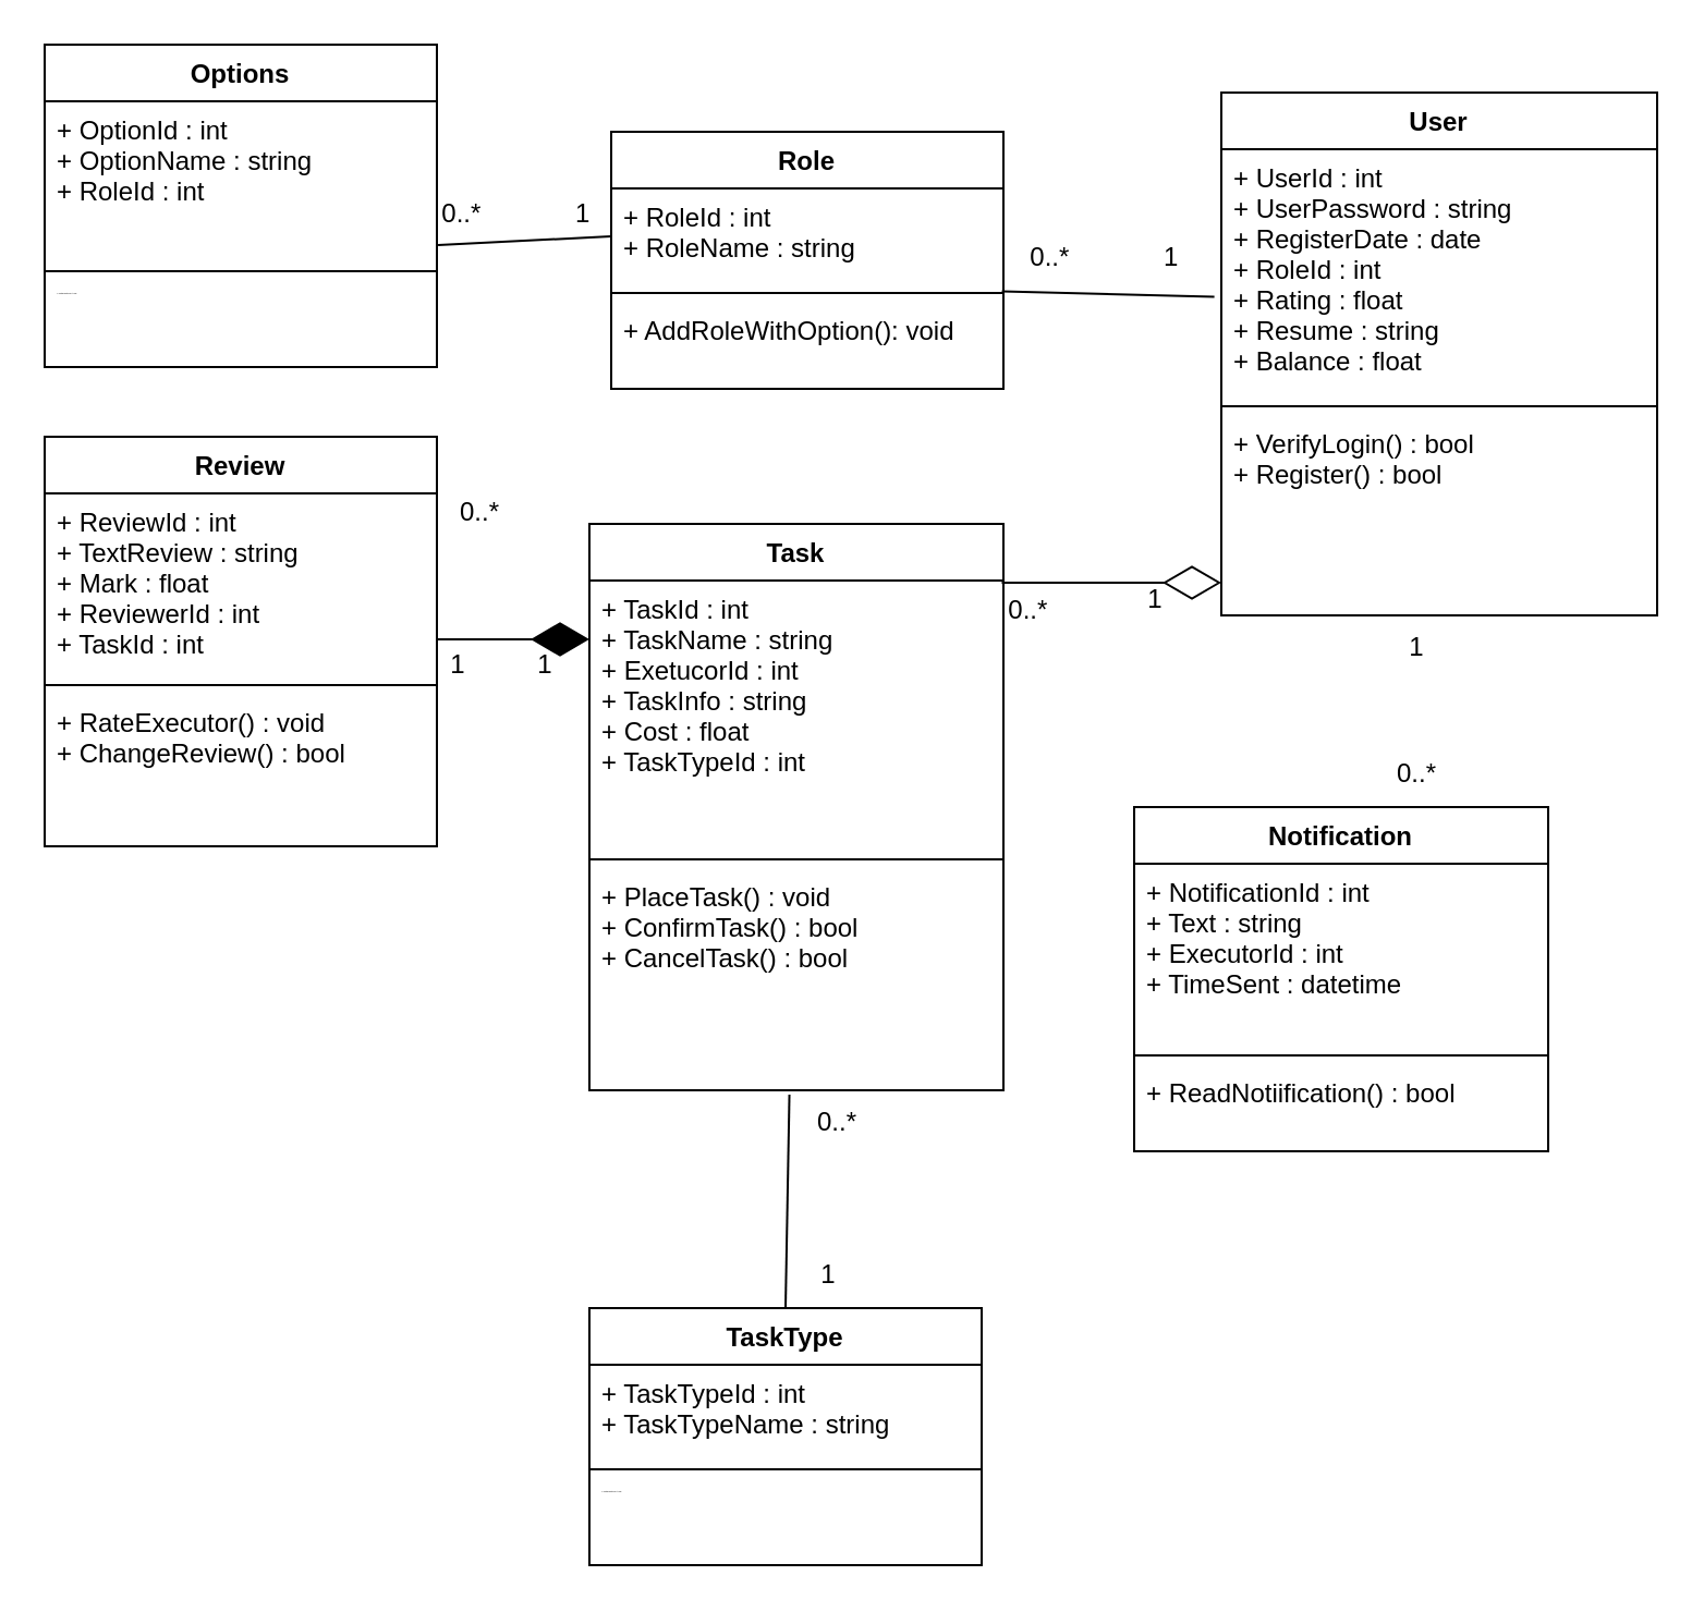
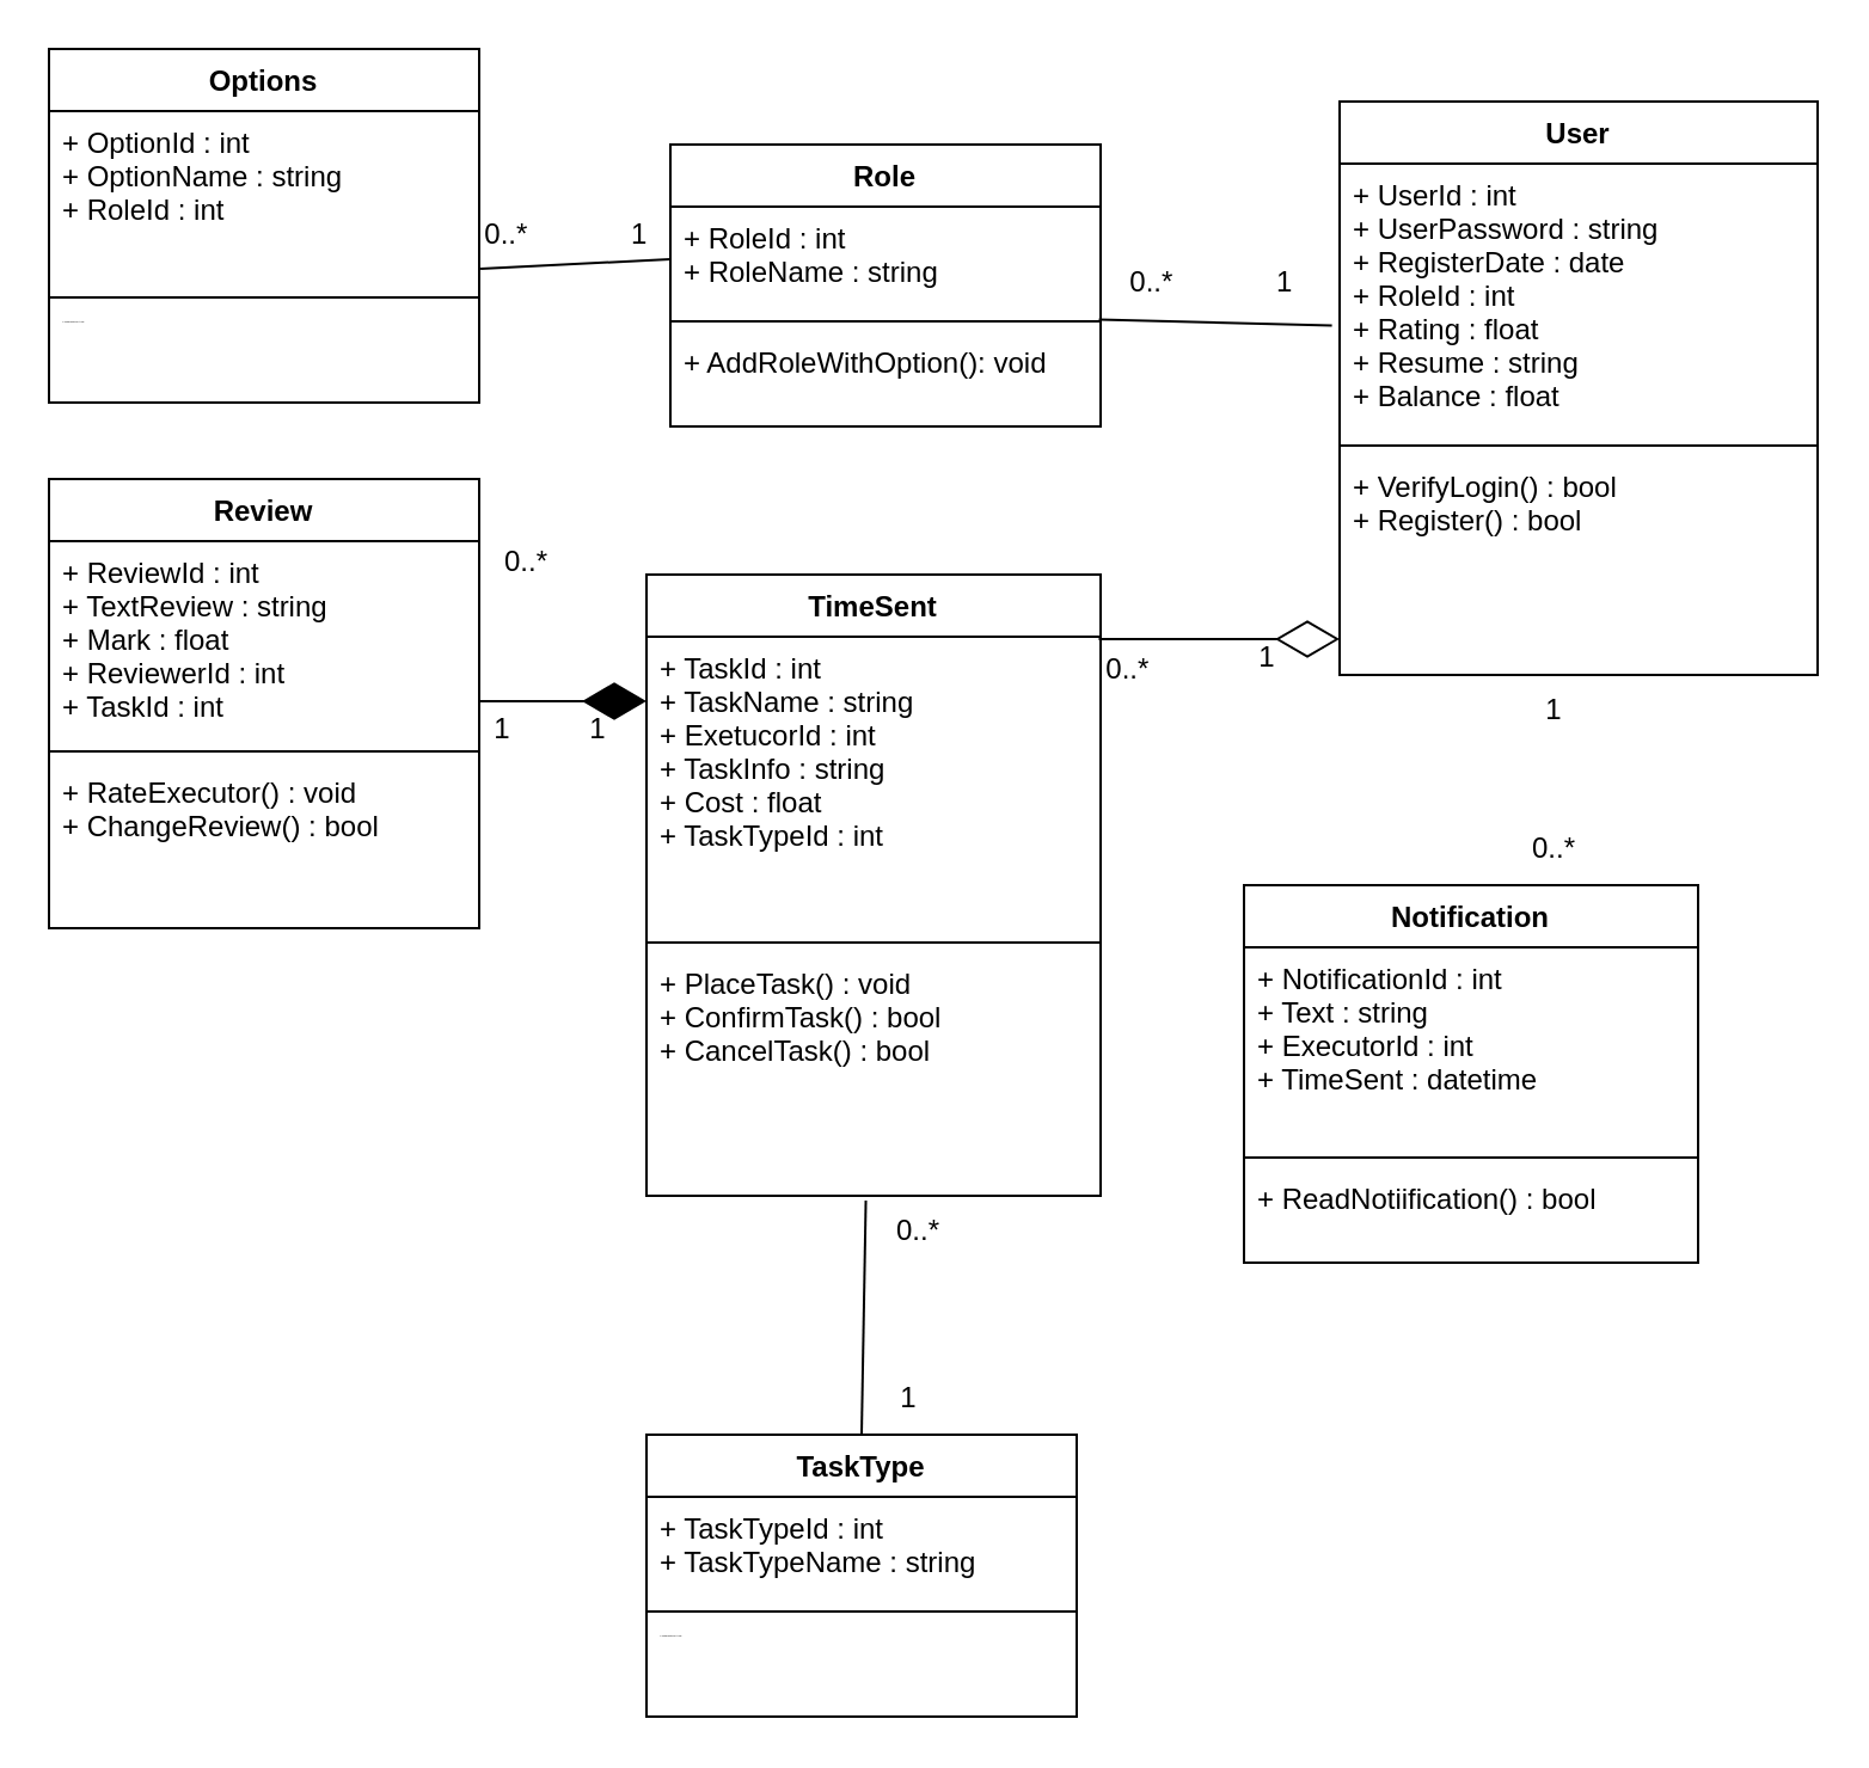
  <mxCell id="0" />
  <mxCell id="1" parent="0" />
  <mxCell id="2" value="Options" style="swimlane;fontStyle=1;align=center;verticalAlign=top;childLayout=stackLayout;horizontal=1;startSize=26;horizontalStack=0;resizeParent=1;resizeParentMax=0;resizeLast=0;collapsible=1;marginBottom=0;" vertex="1" parent="1"><mxGeometry x="20" y="20" width="180" height="148" as="geometry" /></mxCell>
  <mxCell id="3" value="+ OptionId : int&#10;+ OptionName : string&#10;+ RoleId : int" style="text;strokeColor=none;fillColor=none;align=left;verticalAlign=top;spacingLeft=4;spacingRight=4;overflow=hidden;rotatable=0;points=[[0,0.5],[1,0.5]];portConstraint=eastwest;" vertex="1" parent="2"><mxGeometry y="26" width="180" height="74" as="geometry" /></mxCell>
  <mxCell id="4" value="" style="line;strokeWidth=1;fillColor=none;align=left;verticalAlign=middle;spacingTop=-1;spacingLeft=3;spacingRight=3;rotatable=0;labelPosition=right;points=[];portConstraint=eastwest;strokeColor=inherit;" vertex="1" parent="2"><mxGeometry y="100" width="180" height="8" as="geometry" /></mxCell>
  <mxCell id="5" value="+ method(type): type" style="text;strokeColor=none;fillColor=none;align=left;verticalAlign=top;spacingLeft=4;spacingRight=4;overflow=hidden;rotatable=0;points=[[0,0.5],[1,0.5]];portConstraint=eastwest;fontSize=1;" vertex="1" parent="2"><mxGeometry y="108" width="180" height="40" as="geometry" /></mxCell>
  <mxCell id="6" value="Role" style="swimlane;fontStyle=1;align=center;verticalAlign=top;childLayout=stackLayout;horizontal=1;startSize=26;horizontalStack=0;resizeParent=1;resizeParentMax=0;resizeLast=0;collapsible=1;marginBottom=0;" vertex="1" parent="1"><mxGeometry x="280" y="60" width="180" height="118" as="geometry" /></mxCell>
  <mxCell id="7" value="+ RoleId : int&#10;+ RoleName : string" style="text;strokeColor=none;fillColor=none;align=left;verticalAlign=top;spacingLeft=4;spacingRight=4;overflow=hidden;rotatable=0;points=[[0,0.5],[1,0.5]];portConstraint=eastwest;" vertex="1" parent="6"><mxGeometry y="26" width="180" height="44" as="geometry" /></mxCell>
  <mxCell id="8" value="" style="line;strokeWidth=1;fillColor=none;align=left;verticalAlign=middle;spacingTop=-1;spacingLeft=3;spacingRight=3;rotatable=0;labelPosition=right;points=[];portConstraint=eastwest;strokeColor=inherit;" vertex="1" parent="6"><mxGeometry y="70" width="180" height="8" as="geometry" /></mxCell>
  <mxCell id="9" value="+ AddRoleWithOption(): void" style="text;strokeColor=none;fillColor=none;align=left;verticalAlign=top;spacingLeft=4;spacingRight=4;overflow=hidden;rotatable=0;points=[[0,0.5],[1,0.5]];portConstraint=eastwest;fontSize=12;" vertex="1" parent="6"><mxGeometry y="78" width="180" height="40" as="geometry" /></mxCell>
  <mxCell id="10" value="User" style="swimlane;fontStyle=1;align=center;verticalAlign=top;childLayout=stackLayout;horizontal=1;startSize=26;horizontalStack=0;resizeParent=1;resizeParentMax=0;resizeLast=0;collapsible=1;marginBottom=0;" vertex="1" parent="1"><mxGeometry x="560" y="42" width="200" height="240" as="geometry" /></mxCell>
  <mxCell id="11" value="+ UserId : int&#10;+ UserPassword : string&#10;+ RegisterDate : date&#10;+ RoleId : int&#10;+ Rating : float&#10;+ Resume : string&#10;+ Balance : float" style="text;strokeColor=none;fillColor=none;align=left;verticalAlign=top;spacingLeft=4;spacingRight=4;overflow=hidden;rotatable=0;points=[[0,0.5],[1,0.5]];portConstraint=eastwest;" vertex="1" parent="10"><mxGeometry y="26" width="200" height="114" as="geometry" /></mxCell>
  <mxCell id="12" value="" style="line;strokeWidth=1;fillColor=none;align=left;verticalAlign=middle;spacingTop=-1;spacingLeft=3;spacingRight=3;rotatable=0;labelPosition=right;points=[];portConstraint=eastwest;strokeColor=inherit;" vertex="1" parent="10"><mxGeometry y="140" width="200" height="8" as="geometry" /></mxCell>
  <mxCell id="13" value="+ VerifyLogin() : bool&#10;+ Register() : bool" style="text;strokeColor=none;fillColor=none;align=left;verticalAlign=top;spacingLeft=4;spacingRight=4;overflow=hidden;rotatable=0;points=[[0,0.5],[1,0.5]];portConstraint=eastwest;fontSize=12;" vertex="1" parent="10"><mxGeometry y="148" width="200" height="92" as="geometry" /></mxCell>
  <mxCell id="14" value="" style="endArrow=diamondThin;endFill=0;endSize=24;html=1;rounded=0;fontSize=12;exitX=0.996;exitY=0.008;exitDx=0;exitDy=0;exitPerimeter=0;" edge="1" parent="10" source="20"><mxGeometry width="160" relative="1" as="geometry"><mxPoint x="-90" y="228" as="sourcePoint" /><mxPoint y="225" as="targetPoint" /></mxGeometry></mxCell>
  <mxCell id="15" value="Review" style="swimlane;fontStyle=1;align=center;verticalAlign=top;childLayout=stackLayout;horizontal=1;startSize=26;horizontalStack=0;resizeParent=1;resizeParentMax=0;resizeLast=0;collapsible=1;marginBottom=0;" vertex="1" parent="1"><mxGeometry x="20" y="200" width="180" height="188" as="geometry" /></mxCell>
  <mxCell id="16" value="+ ReviewId : int&#10;+ TextReview : string    &#10;+ Mark : float&#10;+ ReviewerId : int&#10;+ TaskId : int" style="text;strokeColor=none;fillColor=none;align=left;verticalAlign=top;spacingLeft=4;spacingRight=4;overflow=hidden;rotatable=0;points=[[0,0.5],[1,0.5]];portConstraint=eastwest;" vertex="1" parent="15"><mxGeometry y="26" width="180" height="84" as="geometry" /></mxCell>
  <mxCell id="17" value="" style="line;strokeWidth=1;fillColor=none;align=left;verticalAlign=middle;spacingTop=-1;spacingLeft=3;spacingRight=3;rotatable=0;labelPosition=right;points=[];portConstraint=eastwest;strokeColor=inherit;" vertex="1" parent="15"><mxGeometry y="110" width="180" height="8" as="geometry" /></mxCell>
  <mxCell id="18" value="+ RateExecutor() : void&#10;+ ChangeReview() : bool" style="text;strokeColor=none;fillColor=none;align=left;verticalAlign=top;spacingLeft=4;spacingRight=4;overflow=hidden;rotatable=0;points=[[0,0.5],[1,0.5]];portConstraint=eastwest;fontSize=12;" vertex="1" parent="15"><mxGeometry y="118" width="180" height="70" as="geometry" /></mxCell>
- <mxCell id="19" value="Task" style="swimlane;fontStyle=1;align=center;verticalAlign=top;childLayout=stackLayout;horizontal=1;startSize=26;horizontalStack=0;resizeParent=1;resizeParentMax=0;resizeLast=0;collapsible=1;marginBottom=0;" vertex="1" parent="1"><mxGeometry x="270" y="240" width="190" height="260" as="geometry" /></mxCell>
+ <mxCell id="19" value="TimeSent" style="swimlane;fontStyle=1;align=center;verticalAlign=top;childLayout=stackLayout;horizontal=1;startSize=26;horizontalStack=0;resizeParent=1;resizeParentMax=0;resizeLast=0;collapsible=1;marginBottom=0;" vertex="1" parent="1"><mxGeometry x="270" y="240" width="190" height="260" as="geometry" /></mxCell>
  <mxCell id="20" value="+ TaskId : int&#10;+ TaskName : string&#10;+ ExetucorId : int&#10;+ TaskInfo : string&#10;+ Cost : float&#10;+ TaskTypeId : int&#10;" style="text;strokeColor=none;fillColor=none;align=left;verticalAlign=top;spacingLeft=4;spacingRight=4;overflow=hidden;rotatable=0;points=[[0,0.5],[1,0.5]];portConstraint=eastwest;" vertex="1" parent="19"><mxGeometry y="26" width="190" height="124" as="geometry" /></mxCell>
  <mxCell id="21" value="" style="line;strokeWidth=1;fillColor=none;align=left;verticalAlign=middle;spacingTop=-1;spacingLeft=3;spacingRight=3;rotatable=0;labelPosition=right;points=[];portConstraint=eastwest;strokeColor=inherit;" vertex="1" parent="19"><mxGeometry y="150" width="190" height="8" as="geometry" /></mxCell>
  <mxCell id="22" value="+ PlaceTask() : void&#10;+ ConfirmTask() : bool&#10;+ CancelTask() : bool" style="text;strokeColor=none;fillColor=none;align=left;verticalAlign=top;spacingLeft=4;spacingRight=4;overflow=hidden;rotatable=0;points=[[0,0.5],[1,0.5]];portConstraint=eastwest;fontSize=12;" vertex="1" parent="19"><mxGeometry y="158" width="190" height="102" as="geometry" /></mxCell>
  <mxCell id="23" value="Notification" style="swimlane;fontStyle=1;align=center;verticalAlign=top;childLayout=stackLayout;horizontal=1;startSize=26;horizontalStack=0;resizeParent=1;resizeParentMax=0;resizeLast=0;collapsible=1;marginBottom=0;" vertex="1" parent="1"><mxGeometry x="520" y="370" width="190" height="158" as="geometry" /></mxCell>
  <mxCell id="24" value="+ NotificationId : int&#10;+ Text : string&#10;+ ExecutorId : int&#10;+ TimeSent : datetime" style="text;strokeColor=none;fillColor=none;align=left;verticalAlign=top;spacingLeft=4;spacingRight=4;overflow=hidden;rotatable=0;points=[[0,0.5],[1,0.5]];portConstraint=eastwest;" vertex="1" parent="23"><mxGeometry y="26" width="190" height="84" as="geometry" /></mxCell>
  <mxCell id="25" value="" style="line;strokeWidth=1;fillColor=none;align=left;verticalAlign=middle;spacingTop=-1;spacingLeft=3;spacingRight=3;rotatable=0;labelPosition=right;points=[];portConstraint=eastwest;strokeColor=inherit;" vertex="1" parent="23"><mxGeometry y="110" width="190" height="8" as="geometry" /></mxCell>
  <mxCell id="26" value="+ ReadNotiification() : bool" style="text;strokeColor=none;fillColor=none;align=left;verticalAlign=top;spacingLeft=4;spacingRight=4;overflow=hidden;rotatable=0;points=[[0,0.5],[1,0.5]];portConstraint=eastwest;fontSize=12;" vertex="1" parent="23"><mxGeometry y="118" width="190" height="40" as="geometry" /></mxCell>
  <mxCell id="27" value="TaskType" style="swimlane;fontStyle=1;align=center;verticalAlign=top;childLayout=stackLayout;horizontal=1;startSize=26;horizontalStack=0;resizeParent=1;resizeParentMax=0;resizeLast=0;collapsible=1;marginBottom=0;" vertex="1" parent="1"><mxGeometry x="270" y="600" width="180" height="118" as="geometry" /></mxCell>
  <mxCell id="28" value="+ TaskTypeId : int&#10;+ TaskTypeName : string" style="text;strokeColor=none;fillColor=none;align=left;verticalAlign=top;spacingLeft=4;spacingRight=4;overflow=hidden;rotatable=0;points=[[0,0.5],[1,0.5]];portConstraint=eastwest;" vertex="1" parent="27"><mxGeometry y="26" width="180" height="44" as="geometry" /></mxCell>
  <mxCell id="29" value="" style="line;strokeWidth=1;fillColor=none;align=left;verticalAlign=middle;spacingTop=-1;spacingLeft=3;spacingRight=3;rotatable=0;labelPosition=right;points=[];portConstraint=eastwest;strokeColor=inherit;" vertex="1" parent="27"><mxGeometry y="70" width="180" height="8" as="geometry" /></mxCell>
  <mxCell id="30" value="+ method(type): type" style="text;strokeColor=none;fillColor=none;align=left;verticalAlign=top;spacingLeft=4;spacingRight=4;overflow=hidden;rotatable=0;points=[[0,0.5],[1,0.5]];portConstraint=eastwest;fontSize=1;" vertex="1" parent="27"><mxGeometry y="78" width="180" height="40" as="geometry" /></mxCell>
  <mxCell id="31" value="" style="endArrow=none;html=1;rounded=0;fontSize=12;exitX=1.003;exitY=0.892;exitDx=0;exitDy=0;exitPerimeter=0;entryX=0;entryY=0.5;entryDx=0;entryDy=0;" edge="1" parent="1" source="3" target="7"><mxGeometry width="50" height="50" relative="1" as="geometry"><mxPoint x="360" y="380" as="sourcePoint" /><mxPoint x="410" y="330" as="targetPoint" /></mxGeometry></mxCell>
  <mxCell id="32" value="0..*&amp;nbsp; &amp;nbsp; &amp;nbsp; &amp;nbsp; &amp;nbsp; &amp;nbsp; &amp;nbsp;1&amp;nbsp; &amp;nbsp; &amp;nbsp; &amp;nbsp;" style="text;html=1;strokeColor=none;fillColor=none;align=center;verticalAlign=middle;whiteSpace=wrap;rounded=0;fontSize=12;" vertex="1" parent="1"><mxGeometry x="200" y="90" width="90" height="30" as="geometry" /></mxCell>
  <mxCell id="33" value="0..*&amp;nbsp; &amp;nbsp; &amp;nbsp; &amp;nbsp; &amp;nbsp; &amp;nbsp; &amp;nbsp;1&amp;nbsp; &amp;nbsp; &amp;nbsp; &amp;nbsp;" style="text;html=1;strokeColor=none;fillColor=none;align=center;verticalAlign=middle;whiteSpace=wrap;rounded=0;fontSize=12;" vertex="1" parent="1"><mxGeometry x="470" y="110" width="90" height="30" as="geometry" /></mxCell>
  <mxCell id="34" value="" style="endArrow=none;html=1;rounded=0;fontSize=12;entryX=-0.016;entryY=0.594;entryDx=0;entryDy=0;entryPerimeter=0;exitX=0.996;exitY=1.074;exitDx=0;exitDy=0;exitPerimeter=0;" edge="1" parent="1" source="7" target="11"><mxGeometry width="50" height="50" relative="1" as="geometry"><mxPoint x="360" y="370" as="sourcePoint" /><mxPoint x="410" y="320" as="targetPoint" /></mxGeometry></mxCell>
  <mxCell id="35" value="1" style="text;html=1;strokeColor=none;fillColor=none;align=center;verticalAlign=middle;whiteSpace=wrap;rounded=0;fontSize=12;" vertex="1" parent="1"><mxGeometry x="620" y="282" width="60" height="30" as="geometry" /></mxCell>
  <mxCell id="36" value="0..*" style="text;html=1;strokeColor=none;fillColor=none;align=center;verticalAlign=middle;whiteSpace=wrap;rounded=0;fontSize=12;" vertex="1" parent="1"><mxGeometry x="620" y="340" width="60" height="30" as="geometry" /></mxCell>
  <mxCell id="37" value="" style="endArrow=none;html=1;rounded=0;fontSize=12;exitX=0.5;exitY=0;exitDx=0;exitDy=0;entryX=0.483;entryY=1.02;entryDx=0;entryDy=0;entryPerimeter=0;" edge="1" parent="1" source="27" target="22"><mxGeometry width="50" height="50" relative="1" as="geometry"><mxPoint x="360" y="370" as="sourcePoint" /><mxPoint x="410" y="320" as="targetPoint" /></mxGeometry></mxCell>
  <mxCell id="38" value="0..*" style="text;html=1;strokeColor=none;fillColor=none;align=center;verticalAlign=middle;whiteSpace=wrap;rounded=0;fontSize=12;" vertex="1" parent="1"><mxGeometry x="354" y="500" width="60" height="30" as="geometry" /></mxCell>
  <mxCell id="39" value="1" style="text;html=1;strokeColor=none;fillColor=none;align=center;verticalAlign=middle;whiteSpace=wrap;rounded=0;fontSize=12;" vertex="1" parent="1"><mxGeometry x="350" y="570" width="60" height="30" as="geometry" /></mxCell>
  <mxCell id="40" value="0..*" style="text;html=1;strokeColor=none;fillColor=none;align=center;verticalAlign=middle;whiteSpace=wrap;rounded=0;fontSize=12;" vertex="1" parent="1"><mxGeometry x="190" y="220" width="60" height="30" as="geometry" /></mxCell>
  <mxCell id="41" value="1" style="text;html=1;strokeColor=none;fillColor=none;align=center;verticalAlign=middle;whiteSpace=wrap;rounded=0;fontSize=12;" vertex="1" parent="1"><mxGeometry x="500" y="260" width="60" height="30" as="geometry" /></mxCell>
  <mxCell id="42" value="" style="endArrow=diamondThin;endFill=1;endSize=24;html=1;rounded=0;fontSize=12;" edge="1" parent="1"><mxGeometry width="160" relative="1" as="geometry"><mxPoint x="200" y="293" as="sourcePoint" /><mxPoint x="270" y="293" as="targetPoint" /></mxGeometry></mxCell>
  <mxCell id="43" value="1" style="text;html=1;strokeColor=none;fillColor=none;align=center;verticalAlign=middle;whiteSpace=wrap;rounded=0;fontSize=12;" vertex="1" parent="1"><mxGeometry x="180" y="290" width="60" height="30" as="geometry" /></mxCell>
  <mxCell id="44" value="1" style="text;html=1;strokeColor=none;fillColor=none;align=center;verticalAlign=middle;whiteSpace=wrap;rounded=0;fontSize=12;" vertex="1" parent="1"><mxGeometry x="220" y="290" width="60" height="30" as="geometry" /></mxCell>
  <mxCell id="45" value="0..*&amp;nbsp; &amp;nbsp; &amp;nbsp; &amp;nbsp; &amp;nbsp; &amp;nbsp; &amp;nbsp; &amp;nbsp; &amp;nbsp;&amp;nbsp;" style="text;html=1;strokeColor=none;fillColor=none;align=center;verticalAlign=middle;whiteSpace=wrap;rounded=0;fontSize=12;" vertex="1" parent="1"><mxGeometry x="460" y="279" width="40" height="30" as="geometry" /></mxCell>
